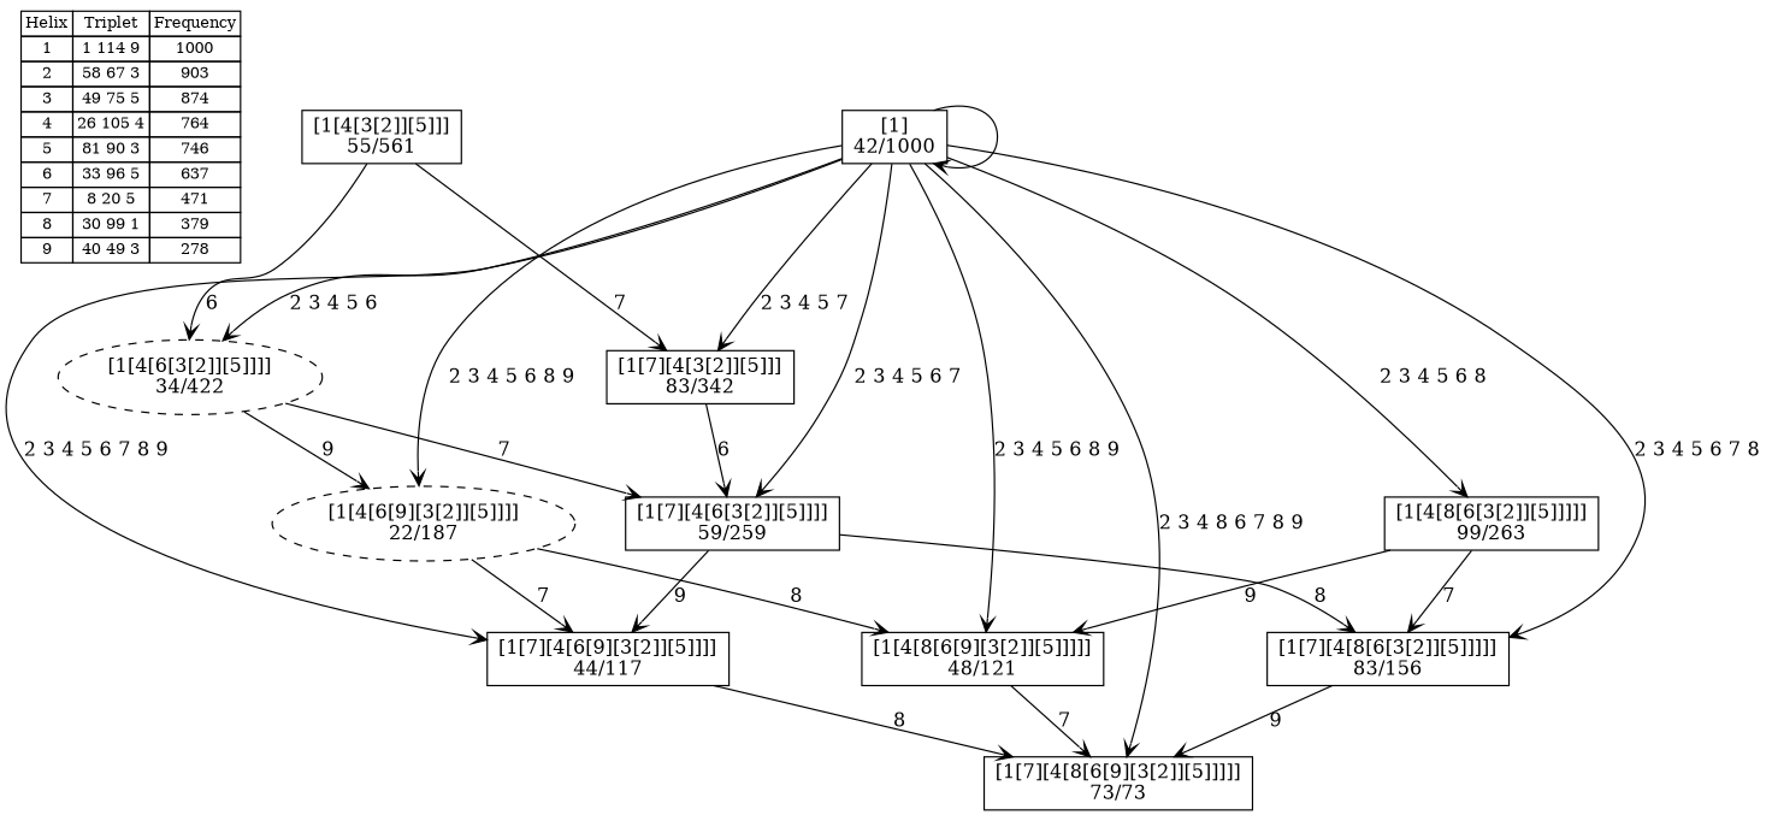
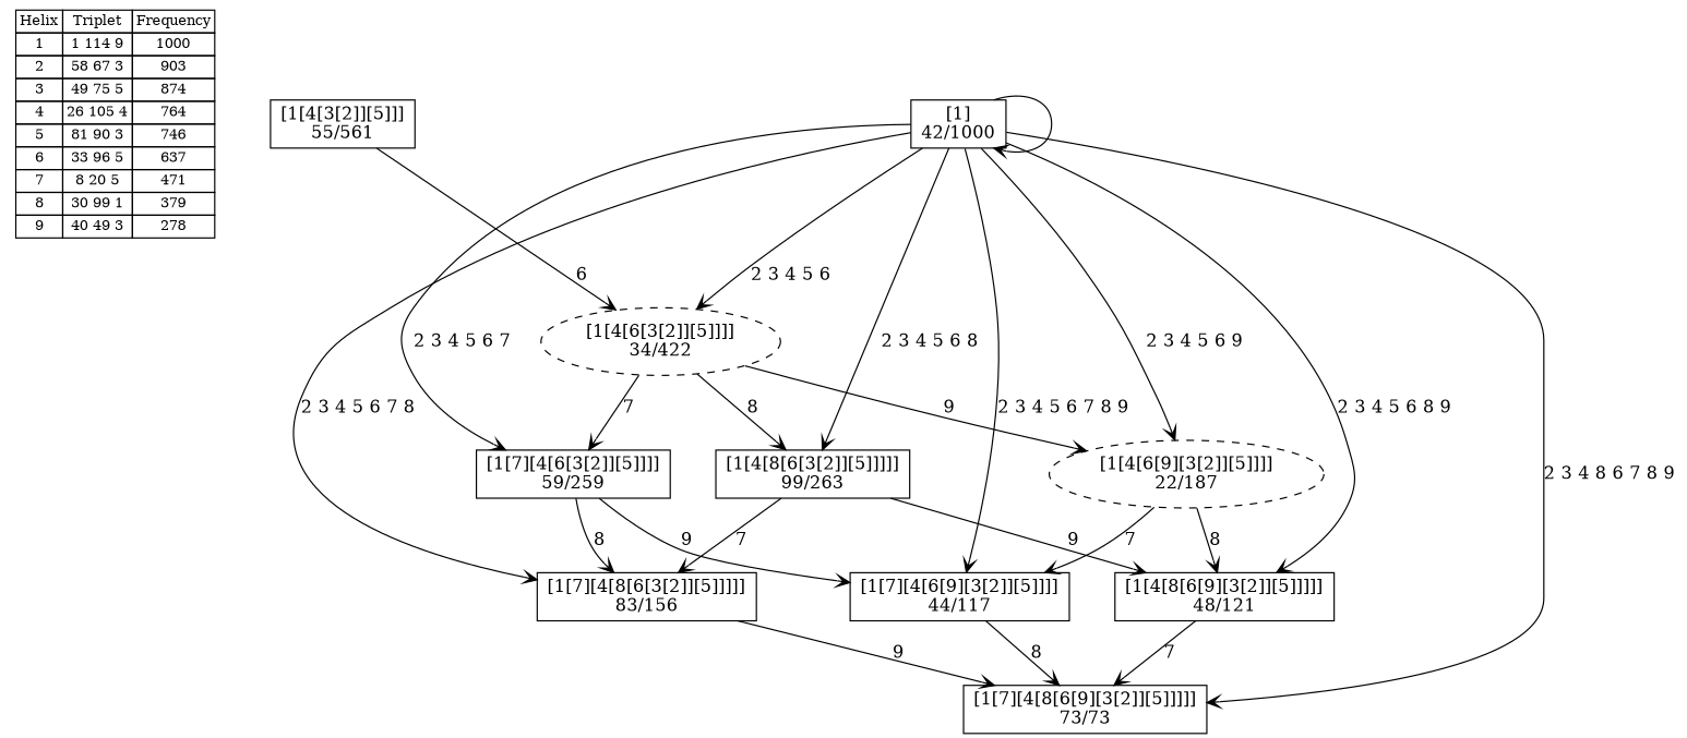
  digraph {
    nodesep=0.5
    node [shape=box]
    edge [arrowhead=vee]
    n1 [fontsize=11 label=< <table border="0" cellborder="1" cellspacing="0"><tr><td>Helix</td><td>Triplet</td><td>Frequency</td></tr> <tr><td>1</td><td>1 114 9</td><td>1000</td></tr> <tr><td>2</td><td>58 67 3</td><td>903</td></tr> <tr><td>3</td><td>49 75 5</td><td>874</td></tr> <tr><td>4</td><td>26 105 4</td><td>764</td></tr> <tr><td>5</td><td>81 90 3</td><td>746</td></tr> <tr><td>6</td><td>33 96 5</td><td>637</td></tr> <tr><td>7</td><td>8 20 5</td><td>471</td></tr> <tr><td>8</td><td>30 99 1</td><td>379</td></tr> <tr><td>9</td><td>40 49 3</td><td>278</td></tr> </table>> shape=plaintext]
    n2 [label="[1[4[3[2]][5]]]\n55/561"]
-   n3 [label="[1[7][4[3[2]][5]]]\n83/342"]
    n4 [label="[1[4[6[3[2]][5]]]]\n34/422" style=dashed shape=""]
    n5 [label="[1[7][4[6[3[2]][5]]]]\n59/259"]
    n6 [label="[1[7][4[8[6[3[2]][5]]]]]\n83/156"]
    n7 [label="[1[7][4[6[9][3[2]][5]]]]\n44/117"]
    n8 [label="[1[7][4[8[6[9][3[2]][5]]]]]\n73/73"]
    n9 [label="[1[4[8[6[3[2]][5]]]]]\n99/263"]
    n10 [label="[1[4[8[6[9][3[2]][5]]]]]\n48/121"]
    n11 [label="[1[4[6[9][3[2]][5]]]]\n22/187" style=dashed shape=""]
    n12 [label="[1]\n42/1000"]
-   n2 -> n3 [label="7 "]
    n2 -> n4 [label="6 "]
-   n3 -> n5 [label="6 "]
    n4 -> n5 [label="7 "]
+   n4 -> n9 [label="8 "]
    n4 -> n11 [label="9 "]
    n5 -> n6 [label="8 "]
    n5 -> n7 [label="9 "]
    n6 -> n8 [label="9 "]
    n7 -> n8 [label="8 "]
    n9 -> n6 [label="7 "]
    n9 -> n10 [label="9 "]
    n10 -> n8 [label="7 "]
    n11 -> n7 [label="7 "]
    n11 -> n10 [label="8 "]
-   n12 -> n3 [label="2 3 4 5 7 "]
    n12 -> n4 [label="2 3 4 5 6 "]
    n12 -> n5 [label="2 3 4 5 6 7 "]
    n12 -> n6 [label="2 3 4 5 6 7 8 "]
    n12 -> n7 [label="2 3 4 5 6 7 8 9 "]
    n12 -> n8 [label="2 3 4 8 6 7 8 9 "]
    n12 -> n9 [label="2 3 4 5 6 8 "]
    n12 -> n10 [label="2 3 4 5 6 8 9 "]
-   n12 -> n11 [label="2 3 4 5 6 8 9 "]
+   n12 -> n11 [label="2 3 4 5 6 9 "]
    n12 -> n12
  }
